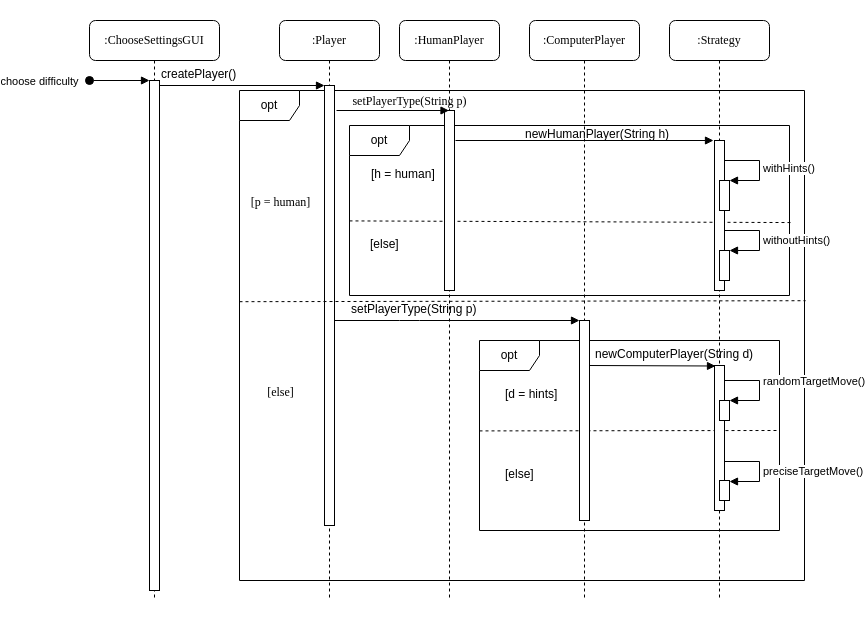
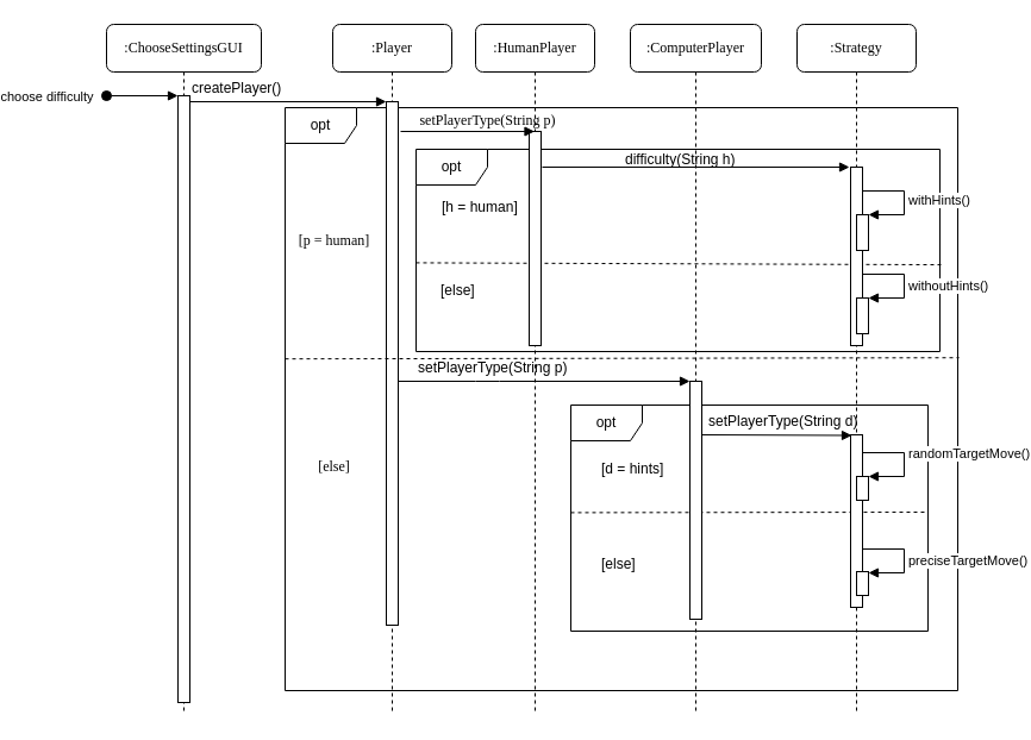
  <mxCell id="0" />
  <mxCell id="1" parent="0" />
  <mxCell id="2" value="opt" style="shape=umlFrame;whiteSpace=wrap;html=1;" vertex="1" parent="1"><mxGeometry x="280" y="125" width="440" height="170" as="geometry" /></mxCell>
  <mxCell id="3" value="" style="endArrow=none;dashed=1;html=1;exitX=0;exitY=0.467;exitDx=0;exitDy=0;exitPerimeter=0;" edge="1" parent="1"><mxGeometry width="50" height="50" relative="1" as="geometry"><mxPoint x="410" y="430.41" as="sourcePoint" /><mxPoint x="710" y="430" as="targetPoint" /></mxGeometry></mxCell>
  <mxCell id="4" value="" style="endArrow=none;dashed=1;html=1;exitX=0;exitY=0.467;exitDx=0;exitDy=0;exitPerimeter=0;entryX=1.009;entryY=0.571;entryDx=0;entryDy=0;entryPerimeter=0;" edge="1" parent="1" target="2"><mxGeometry width="50" height="50" relative="1" as="geometry"><mxPoint x="280" y="220.41" as="sourcePoint" /><mxPoint x="580" y="220" as="targetPoint" /></mxGeometry></mxCell>
  <mxCell id="5" value=":HumanPlayer" style="shape=umlLifeline;perimeter=lifelinePerimeter;whiteSpace=wrap;html=1;container=1;collapsible=0;recursiveResize=0;outlineConnect=0;rounded=1;shadow=0;comic=0;labelBackgroundColor=none;strokeWidth=1;fontFamily=Verdana;fontSize=12;align=center;" parent="1" vertex="1"><mxGeometry x="330" y="20" width="100" height="580" as="geometry" /></mxCell>
  <mxCell id="6" value="" style="html=1;points=[];perimeter=orthogonalPerimeter;rounded=0;shadow=0;comic=0;labelBackgroundColor=none;strokeWidth=1;fontFamily=Verdana;fontSize=12;align=center;" parent="5" vertex="1"><mxGeometry x="45" y="90" width="10" height="180" as="geometry" /></mxCell>
  <mxCell id="7" value="opt" style="shape=umlFrame;whiteSpace=wrap;html=1;" parent="1" vertex="1"><mxGeometry x="170" y="90" width="565" height="490" as="geometry" /></mxCell>
  <mxCell id="8" value="opt" style="shape=umlFrame;whiteSpace=wrap;html=1;" parent="1" vertex="1"><mxGeometry x="410" y="340" width="300" height="190" as="geometry" /></mxCell>
  <mxCell id="9" value=":Player" style="shape=umlLifeline;perimeter=lifelinePerimeter;whiteSpace=wrap;html=1;container=1;collapsible=0;recursiveResize=0;outlineConnect=0;rounded=1;shadow=0;comic=0;labelBackgroundColor=none;strokeWidth=1;fontFamily=Verdana;fontSize=12;align=center;" parent="1" vertex="1"><mxGeometry x="210" y="20" width="100" height="580" as="geometry" /></mxCell>
  <mxCell id="10" value="" style="html=1;points=[];perimeter=orthogonalPerimeter;rounded=0;shadow=0;comic=0;labelBackgroundColor=none;strokeWidth=1;fontFamily=Verdana;fontSize=12;align=center;" parent="9" vertex="1"><mxGeometry x="45" y="65" width="10" height="440" as="geometry" /></mxCell>
  <mxCell id="11" value=":ComputerPlayer" style="shape=umlLifeline;perimeter=lifelinePerimeter;whiteSpace=wrap;html=1;container=1;collapsible=0;recursiveResize=0;outlineConnect=0;rounded=1;shadow=0;comic=0;labelBackgroundColor=none;strokeWidth=1;fontFamily=Verdana;fontSize=12;align=center;" parent="1" vertex="1"><mxGeometry x="460" y="20" width="110" height="580" as="geometry" /></mxCell>
  <mxCell id="12" value="" style="html=1;points=[];perimeter=orthogonalPerimeter;rounded=0;shadow=0;comic=0;labelBackgroundColor=none;strokeWidth=1;fontFamily=Verdana;fontSize=12;align=center;" parent="11" vertex="1"><mxGeometry x="50" y="300" width="10" height="200" as="geometry" /></mxCell>
  <mxCell id="13" value=":Strategy" style="shape=umlLifeline;perimeter=lifelinePerimeter;whiteSpace=wrap;html=1;container=1;collapsible=0;recursiveResize=0;outlineConnect=0;rounded=1;shadow=0;comic=0;labelBackgroundColor=none;strokeWidth=1;fontFamily=Verdana;fontSize=12;align=center;" parent="1" vertex="1"><mxGeometry x="600" y="20" width="100" height="580" as="geometry" /></mxCell>
  <mxCell id="14" value="" style="html=1;points=[];perimeter=orthogonalPerimeter;rounded=0;shadow=0;comic=0;labelBackgroundColor=none;strokeWidth=1;fontFamily=Verdana;fontSize=12;align=center;" parent="13" vertex="1"><mxGeometry x="45" y="345" width="10" height="145" as="geometry" /></mxCell>
  <mxCell id="15" value="" style="html=1;points=[];perimeter=orthogonalPerimeter;rounded=0;shadow=0;comic=0;labelBackgroundColor=none;strokeWidth=1;fontFamily=Verdana;fontSize=12;align=center;" vertex="1" parent="13"><mxGeometry x="45" y="120" width="10" height="150" as="geometry" /></mxCell>
  <mxCell id="16" value="" style="html=1;points=[];perimeter=orthogonalPerimeter;rounded=0;shadow=0;comic=0;labelBackgroundColor=none;strokeWidth=1;fontFamily=Verdana;fontSize=12;align=center;" vertex="1" parent="13"><mxGeometry x="50" y="230" width="10" height="30" as="geometry" /></mxCell>
  <mxCell id="17" value="" style="html=1;points=[];perimeter=orthogonalPerimeter;" vertex="1" parent="13"><mxGeometry x="50" y="160" width="10" height="30" as="geometry" /></mxCell>
  <mxCell id="18" value="" style="html=1;points=[];perimeter=orthogonalPerimeter;rounded=0;shadow=0;comic=0;labelBackgroundColor=none;strokeWidth=1;fontFamily=Verdana;fontSize=12;align=center;" vertex="1" parent="13"><mxGeometry x="50" y="460" width="10" height="20" as="geometry" /></mxCell>
  <mxCell id="19" value=":ChooseSettingsGUI" style="shape=umlLifeline;perimeter=lifelinePerimeter;whiteSpace=wrap;html=1;container=1;collapsible=0;recursiveResize=0;outlineConnect=0;rounded=1;shadow=0;comic=0;labelBackgroundColor=none;strokeWidth=1;fontFamily=Verdana;fontSize=12;align=center;" parent="1" vertex="1"><mxGeometry x="20" y="20" width="130" height="580" as="geometry" /></mxCell>
  <mxCell id="20" value="" style="html=1;points=[];perimeter=orthogonalPerimeter;rounded=0;shadow=0;comic=0;labelBackgroundColor=none;strokeWidth=1;fontFamily=Verdana;fontSize=12;align=center;" parent="19" vertex="1"><mxGeometry x="60" y="60" width="10" height="510" as="geometry" /></mxCell>
  <mxCell id="21" value="setPlayerType(String p)" style="html=1;verticalAlign=bottom;endArrow=block;labelBackgroundColor=none;fontFamily=Verdana;fontSize=12;edgeStyle=elbowEdgeStyle;elbow=vertical;entryX=0;entryY=0.06;entryDx=0;entryDy=0;entryPerimeter=0;exitX=1;exitY=0.059;exitDx=0;exitDy=0;exitPerimeter=0;" parent="1" edge="1"><mxGeometry x="1" y="-89" relative="1" as="geometry"><mxPoint x="90" y="85" as="sourcePoint" /><mxPoint x="255" y="85" as="targetPoint" /><Array as="points" /><mxPoint x="85" y="-64" as="offset" /></mxGeometry></mxCell>
  <mxCell id="22" value="[p = human]" style="html=1;verticalAlign=bottom;endArrow=block;labelBackgroundColor=none;fontFamily=Verdana;fontSize=12;edgeStyle=elbowEdgeStyle;elbow=vertical;exitX=1.2;exitY=0.04;exitDx=0;exitDy=0;exitPerimeter=0;" parent="1" edge="1"><mxGeometry x="1" y="-197" relative="1" as="geometry"><mxPoint x="267" y="110" as="sourcePoint" /><mxPoint x="379.5" y="110.2" as="targetPoint" /><Array as="points" /><mxPoint x="28" y="100" as="offset" /></mxGeometry></mxCell>
  <mxCell id="23" value="" style="html=1;verticalAlign=bottom;endArrow=block;labelBackgroundColor=none;fontFamily=Verdana;fontSize=12;edgeStyle=elbowEdgeStyle;elbow=vertical;" parent="1" source="10" edge="1"><mxGeometry x="1" y="51" relative="1" as="geometry"><mxPoint x="275" y="320" as="sourcePoint" /><mxPoint x="510" y="320" as="targetPoint" /><Array as="points"><mxPoint x="340" y="320" /></Array><mxPoint x="6" y="-25" as="offset" /></mxGeometry></mxCell>
  <mxCell id="24" value="" style="endArrow=none;dashed=1;html=1;exitX=0;exitY=0.431;exitDx=0;exitDy=0;exitPerimeter=0;entryX=1.002;entryY=0.429;entryDx=0;entryDy=0;entryPerimeter=0;" parent="1" edge="1" target="7" source="7"><mxGeometry width="50" height="50" relative="1" as="geometry"><mxPoint x="185" y="300" as="sourcePoint" /><mxPoint x="730" y="300" as="targetPoint" /></mxGeometry></mxCell>
  <mxCell id="25" value="[else]" style="html=1;verticalAlign=bottom;endArrow=block;labelBackgroundColor=none;fontFamily=Verdana;fontSize=12;edgeStyle=elbowEdgeStyle;elbow=vertical;" parent="1" edge="1"><mxGeometry x="-0.992" y="-312" relative="1" as="geometry"><mxPoint x="520" y="365" as="sourcePoint" /><mxPoint x="646" y="366" as="targetPoint" /><Array as="points"><mxPoint x="600" y="365.5" /></Array><mxPoint x="-310" y="-277" as="offset" /></mxGeometry></mxCell>
  <mxCell id="26" value="" style="html=1;verticalAlign=bottom;endArrow=block;labelBackgroundColor=none;fontFamily=Verdana;fontSize=12;edgeStyle=elbowEdgeStyle;elbow=vertical;" parent="1" edge="1"><mxGeometry x="1" y="76" relative="1" as="geometry"><mxPoint x="386" y="140" as="sourcePoint" /><mxPoint x="644" y="140" as="targetPoint" /><Array as="points"><mxPoint x="644" y="140" /><mxPoint x="621" y="140" /></Array><mxPoint x="75" y="66" as="offset" /></mxGeometry></mxCell>
- <mxCell id="27" value="newHumanPlayer(String h)" style="text;strokeColor=none;fillColor=none;align=left;verticalAlign=top;spacingLeft=4;spacingRight=4;overflow=hidden;rotatable=0;points=[[0,0.5],[1,0.5]];portConstraint=eastwest;" parent="1" vertex="1"><mxGeometry x="450" y="120" width="160" height="26" as="geometry" /></mxCell>
- <mxCell id="28" value="newComputerPlayer(String d)" style="text;strokeColor=none;fillColor=none;align=left;verticalAlign=top;spacingLeft=4;spacingRight=4;overflow=hidden;rotatable=0;points=[[0,0.5],[1,0.5]];portConstraint=eastwest;" parent="1" vertex="1"><mxGeometry x="520" y="340" width="170" height="26" as="geometry" /></mxCell>
+ <mxCell id="27" value="difficulty(String h)" style="text;strokeColor=none;fillColor=none;align=left;verticalAlign=top;spacingLeft=4;spacingRight=4;overflow=hidden;rotatable=0;points=[[0,0.5],[1,0.5]];portConstraint=eastwest;" parent="1" vertex="1"><mxGeometry x="450" y="120" width="160" height="26" as="geometry" /></mxCell>
+ <mxCell id="28" value="setPlayerType(String d)" style="text;strokeColor=none;fillColor=none;align=left;verticalAlign=top;spacingLeft=4;spacingRight=4;overflow=hidden;rotatable=0;points=[[0,0.5],[1,0.5]];portConstraint=eastwest;" parent="1" vertex="1"><mxGeometry x="520" y="340" width="170" height="26" as="geometry" /></mxCell>
  <mxCell id="29" value="withoutHints()" style="edgeStyle=orthogonalEdgeStyle;html=1;align=left;spacingLeft=2;endArrow=block;rounded=0;entryX=1;entryY=0;" edge="1" parent="1" source="15"><mxGeometry x="0.059" relative="1" as="geometry"><mxPoint x="650" y="230" as="sourcePoint" /><Array as="points"><mxPoint x="690" y="230" /><mxPoint x="690" y="250" /></Array><mxPoint x="660" y="250" as="targetPoint" /><mxPoint as="offset" /></mxGeometry></mxCell>
  <mxCell id="30" value="withHints()" style="edgeStyle=orthogonalEdgeStyle;html=1;align=left;spacingLeft=2;endArrow=block;rounded=0;entryX=1;entryY=0;" edge="1" parent="1"><mxGeometry relative="1" as="geometry"><mxPoint x="655" y="160" as="sourcePoint" /><Array as="points"><mxPoint x="690" y="160" /><mxPoint x="690" y="180" /></Array><mxPoint x="660" y="180" as="targetPoint" /></mxGeometry></mxCell>
  <mxCell id="31" value="choose difficulty" style="html=1;verticalAlign=bottom;startArrow=oval;startFill=1;endArrow=block;startSize=8;" edge="1" parent="1"><mxGeometry x="-1" y="-51" width="60" relative="1" as="geometry"><mxPoint x="20" y="80" as="sourcePoint" /><mxPoint x="80" y="80" as="targetPoint" /><mxPoint x="-50" y="-41" as="offset" /></mxGeometry></mxCell>
  <mxCell id="32" value="" style="html=1;points=[];perimeter=orthogonalPerimeter;rounded=0;shadow=0;comic=0;labelBackgroundColor=none;strokeWidth=1;fontFamily=Verdana;fontSize=12;align=center;" vertex="1" parent="1"><mxGeometry x="650" y="400" width="10" height="20" as="geometry" /></mxCell>
  <mxCell id="33" value="randomTargetMove()" style="edgeStyle=orthogonalEdgeStyle;html=1;align=left;spacingLeft=2;endArrow=block;rounded=0;entryX=1;entryY=0;exitX=1;exitY=0.233;exitDx=0;exitDy=0;exitPerimeter=0;" edge="1" parent="1" source="14"><mxGeometry x="0.059" relative="1" as="geometry"><mxPoint x="665" y="380" as="sourcePoint" /><Array as="points"><mxPoint x="655" y="380" /><mxPoint x="690" y="380" /><mxPoint x="690" y="400" /></Array><mxPoint x="660" y="400" as="targetPoint" /><mxPoint as="offset" /></mxGeometry></mxCell>
  <mxCell id="34" value="preciseTargetMove()" style="edgeStyle=orthogonalEdgeStyle;html=1;align=left;spacingLeft=2;endArrow=block;rounded=0;entryX=1;entryY=0;" edge="1" parent="1"><mxGeometry x="0.059" relative="1" as="geometry"><mxPoint x="655" y="461" as="sourcePoint" /><Array as="points"><mxPoint x="690" y="461" /><mxPoint x="690" y="481" /></Array><mxPoint x="660" y="481.02" as="targetPoint" /><mxPoint as="offset" /></mxGeometry></mxCell>
  <mxCell id="35" value="[d = hints]" style="text;strokeColor=none;fillColor=none;align=left;verticalAlign=top;spacingLeft=4;spacingRight=4;overflow=hidden;rotatable=0;points=[[0,0.5],[1,0.5]];portConstraint=eastwest;" vertex="1" parent="1"><mxGeometry x="430" y="380" width="130" height="26" as="geometry" /></mxCell>
  <mxCell id="36" value="[else]" style="text;strokeColor=none;fillColor=none;align=left;verticalAlign=top;spacingLeft=4;spacingRight=4;overflow=hidden;rotatable=0;points=[[0,0.5],[1,0.5]];portConstraint=eastwest;" vertex="1" parent="1"><mxGeometry x="430" y="460" width="130" height="26" as="geometry" /></mxCell>
  <mxCell id="37" value="[h = human]" style="text;strokeColor=none;fillColor=none;align=left;verticalAlign=top;spacingLeft=4;spacingRight=4;overflow=hidden;rotatable=0;points=[[0,0.5],[1,0.5]];portConstraint=eastwest;" vertex="1" parent="1"><mxGeometry x="296" y="160" width="130" height="26" as="geometry" /></mxCell>
  <mxCell id="38" value="[else]" style="text;strokeColor=none;fillColor=none;align=left;verticalAlign=top;spacingLeft=4;spacingRight=4;overflow=hidden;rotatable=0;points=[[0,0.5],[1,0.5]];portConstraint=eastwest;" vertex="1" parent="1"><mxGeometry x="295" y="230" width="130" height="26" as="geometry" /></mxCell>
  <mxCell id="39" value="createPlayer()" style="text;html=1;" vertex="1" parent="1"><mxGeometry x="90" y="60" width="180" height="30" as="geometry" /></mxCell>
  <mxCell id="40" value="setPlayerType(String p)" style="text;html=1;" vertex="1" parent="1"><mxGeometry x="280" y="295" width="180" height="30" as="geometry" /></mxCell>
